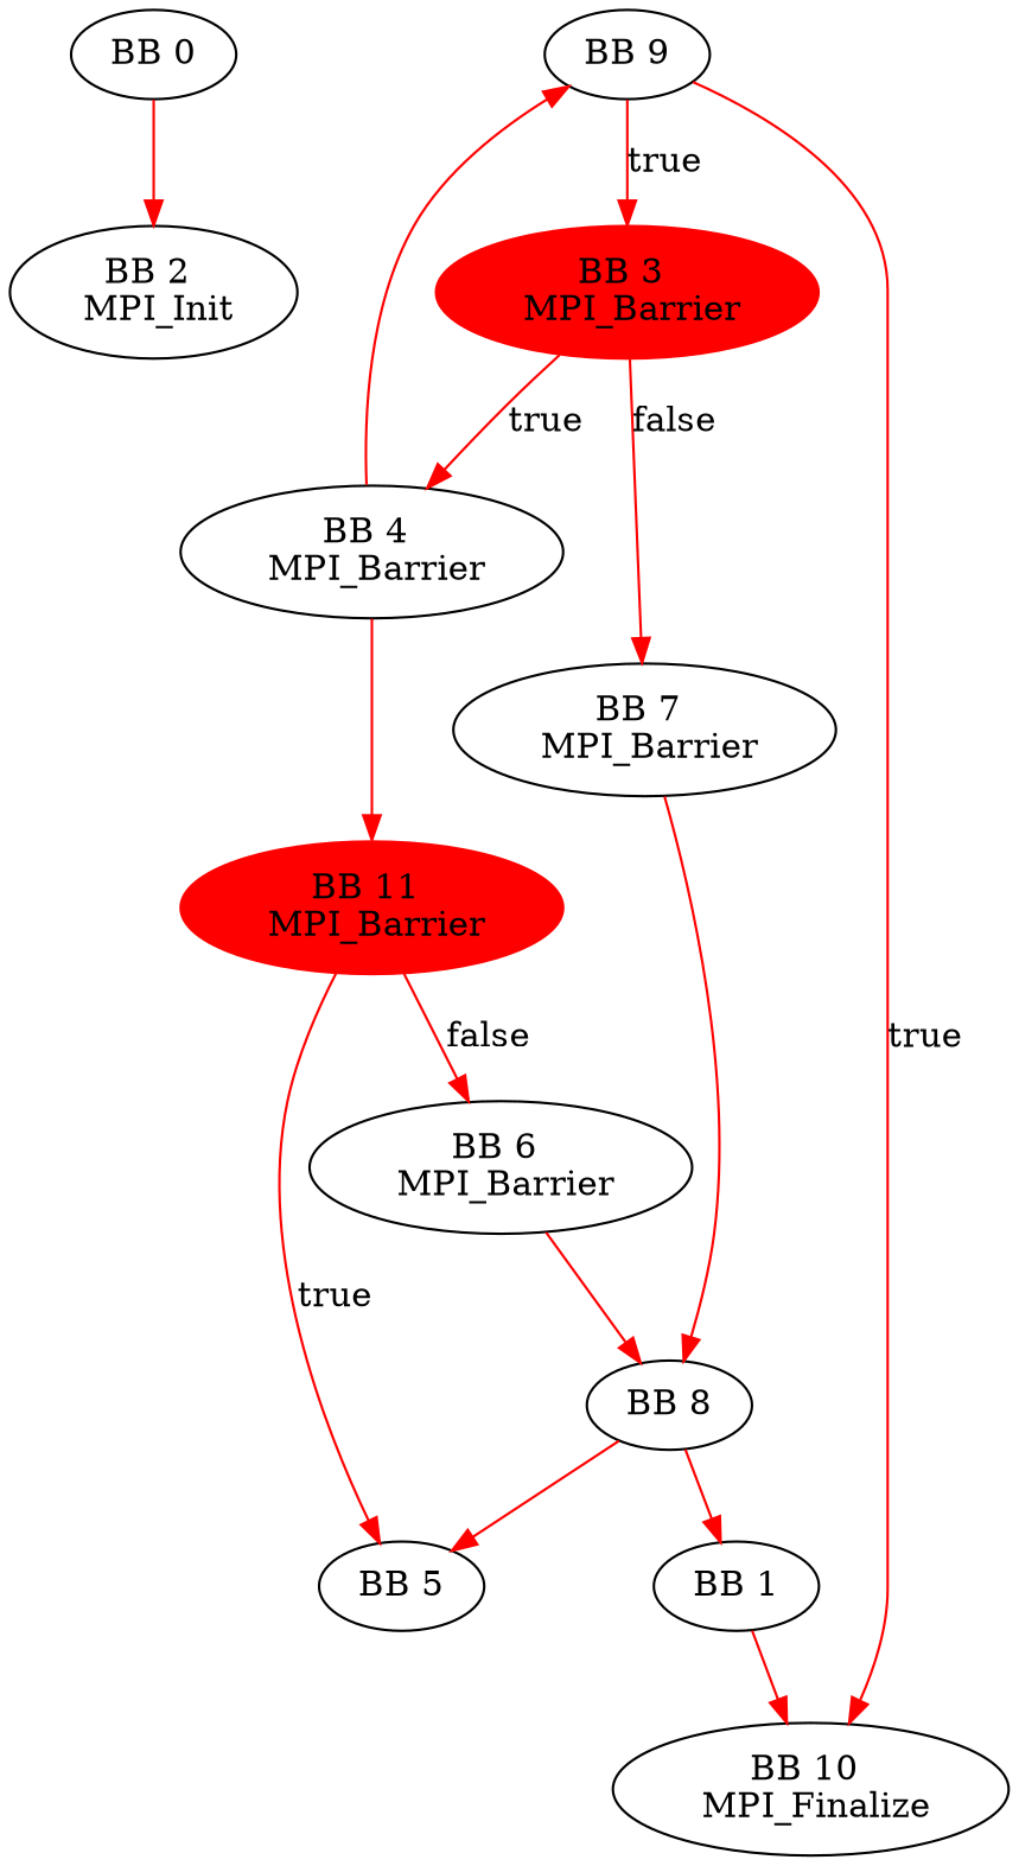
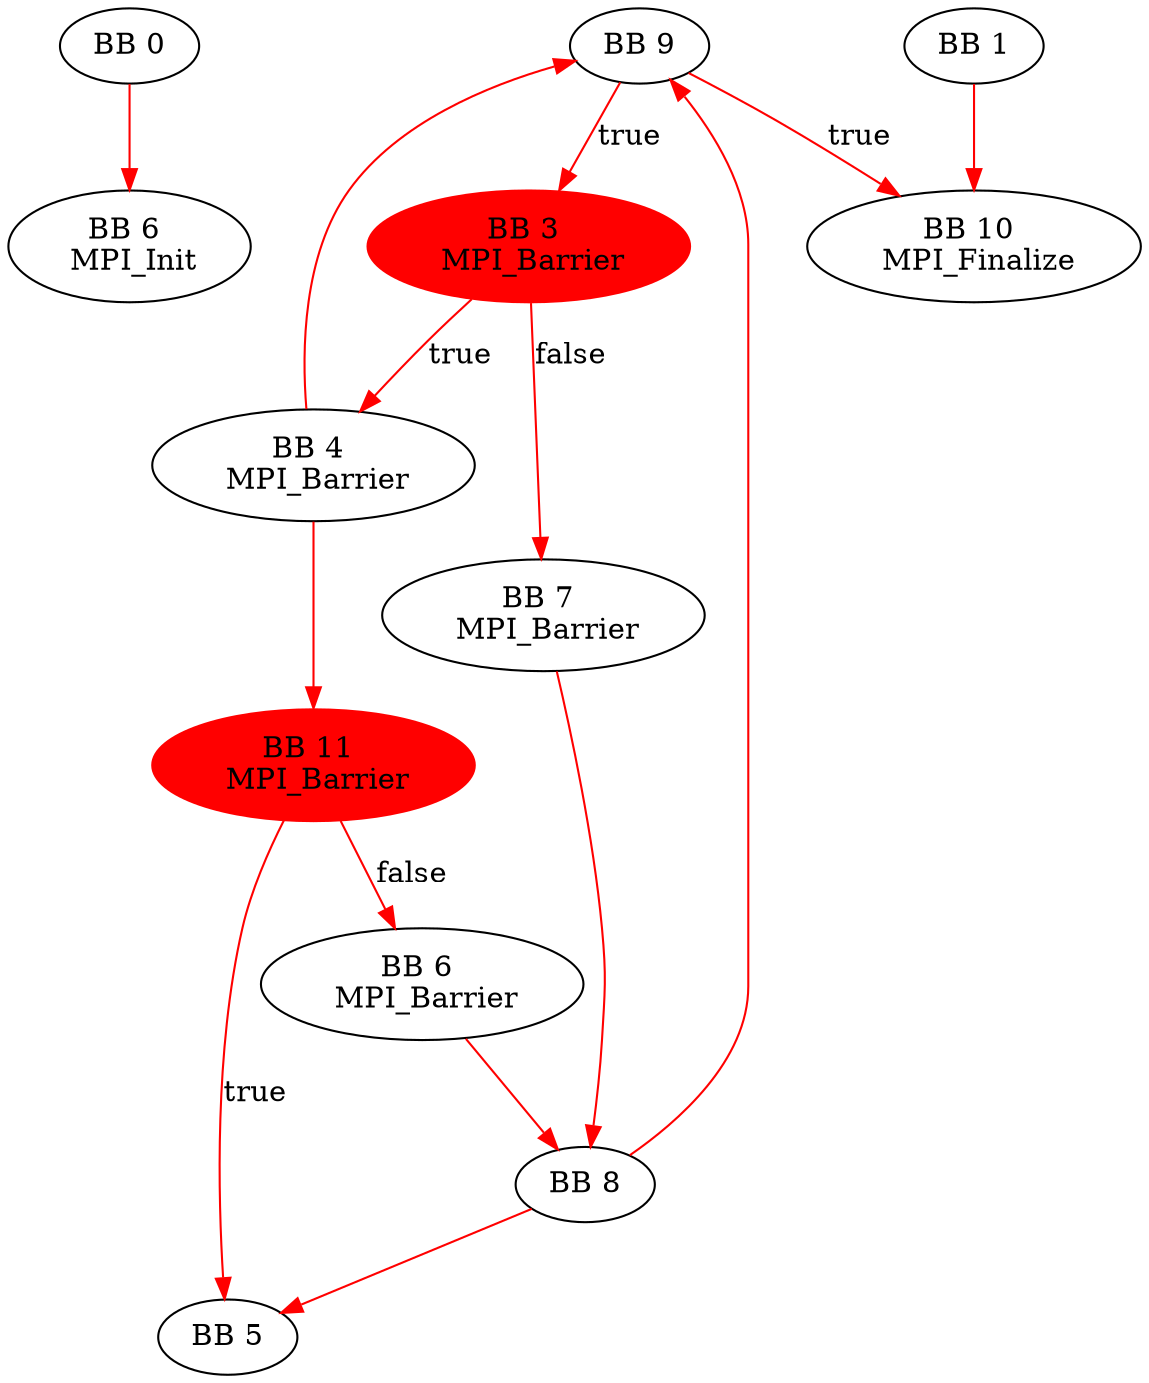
  digraph {
    node [shape=ellipse]
    edge [color=red]
    n1 [label="BB 0"]
-   n2 [label="BB 2 \n MPI_Init"]
+   n2 [label="BB 6 \n MPI_Init"]
    n3 [label="BB 9"]
    n4 [color=red label="BB 3 \n MPI_Barrier" style=filled]
    n5 [label="BB 10 \n MPI_Finalize"]
    n6 [label="BB 4 \n MPI_Barrier"]
    n7 [label="BB 7 \n MPI_Barrier"]
    n8 [color=red label="BB 11 \n MPI_Barrier" style=filled]
    n9 [label="BB 8"]
    n10 [label="BB 5"]
    n11 [label="BB 6 \n MPI_Barrier"]
    n12 [label="BB 1"]
    n1 -> n2
    n3 -> n4 [label=true]
    n3 -> n5 [label=true]
    n4 -> n6 [label=true]
    n4 -> n7 [label=false]
    n6 -> n3
    n6 -> n8
    n7 -> n9
    n8 -> n10 [label=true]
    n8 -> n11 [label=false]
-   n9 -> n12
+   n9 -> n3
    n9 -> n10
    n11 -> n9
    n12 -> n5
  }
